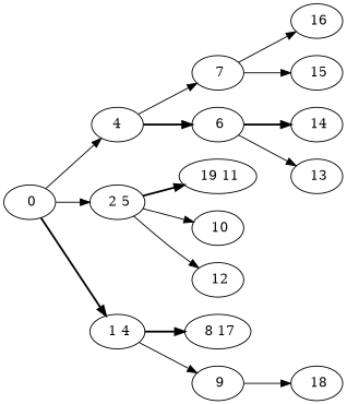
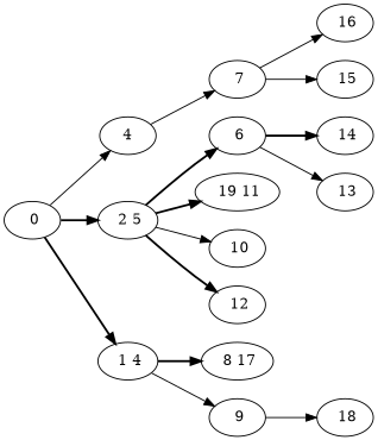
  digraph {
    rankdir=LR
    edge [style=solid]
    n1 [label=4]
    " 0"
    " 2 5"
    " 1 4"
    " 6"
    " 7"
    " 10"
    " 12"
    " 19 11"
    " 9"
    " 8 17"
    " 13"
    " 14"
    " 15"
    " 16"
    " 18"
-   n1 -> " 6" [style=bold]
+   " 2 5" -> " 6" [style=bold]
    n1 -> " 7"
    " 0" -> n1
-   " 0" -> " 2 5"
+   " 0" -> " 2 5" [style=bold]
    " 0" -> " 1 4" [style=bold]
    " 2 5" -> " 10"
-   " 2 5" -> " 12"
+   " 2 5" -> " 12" [style=bold]
    " 2 5" -> " 19 11" [style=bold]
    " 1 4" -> " 9"
    " 1 4" -> " 8 17" [style=bold]
    " 6" -> " 13"
    " 6" -> " 14" [style=bold]
    " 7" -> " 15"
    " 7" -> " 16"
    " 9" -> " 18"
  }
